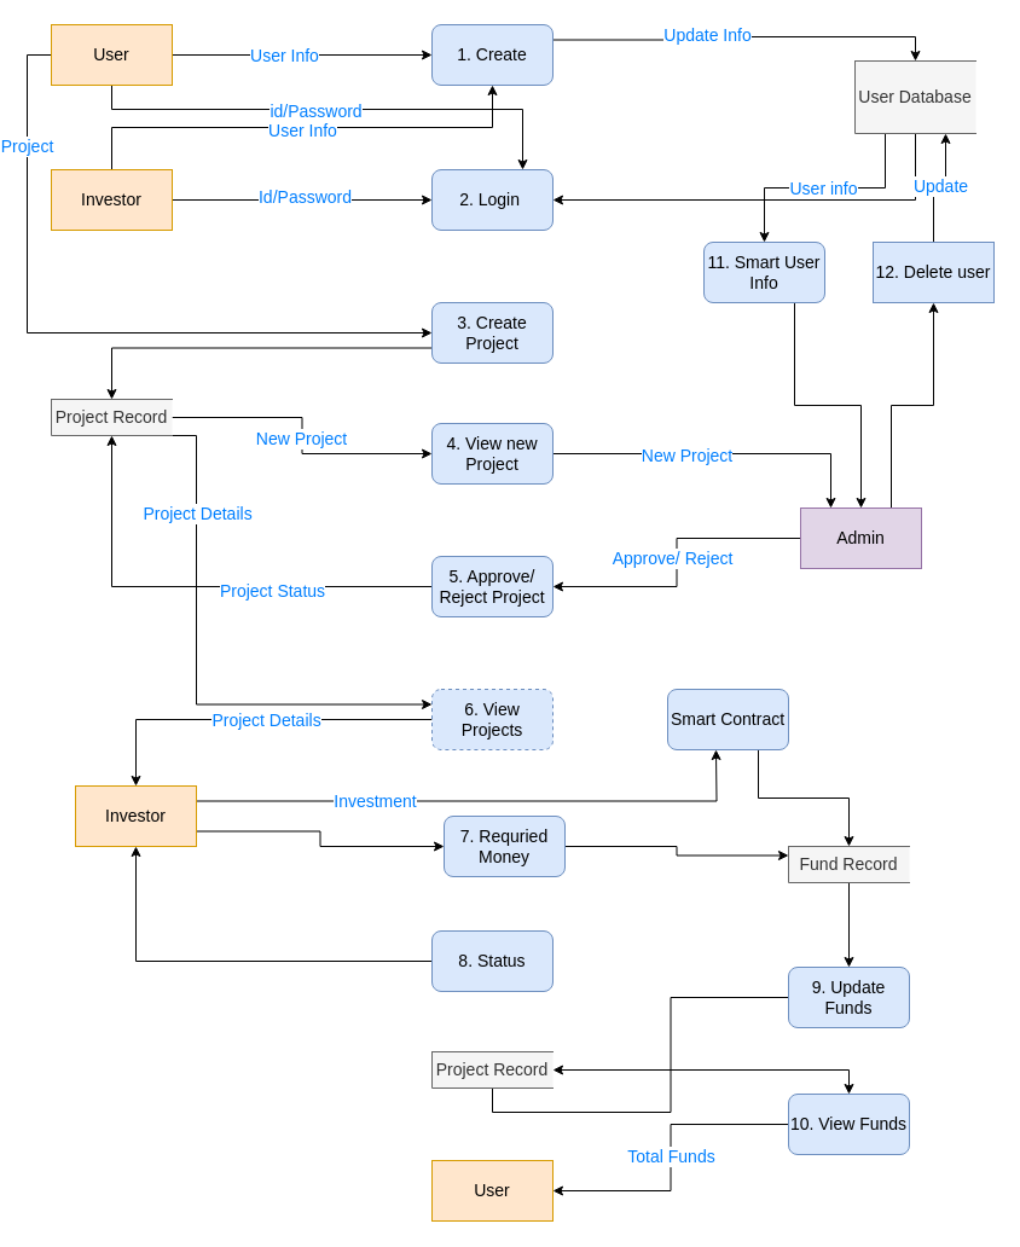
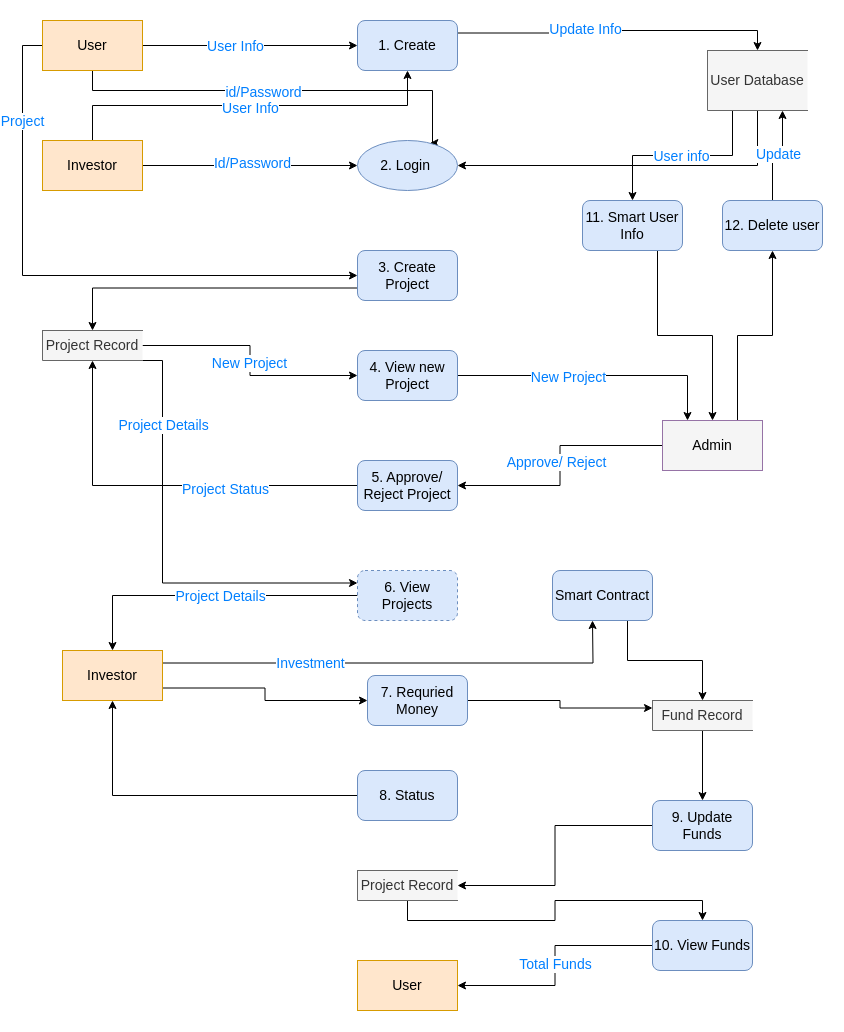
  <mxCell id="0" />
  <mxCell id="1" parent="0" />
  <mxCell id="2" style="edgeStyle=orthogonalEdgeStyle;rounded=0;orthogonalLoop=1;jettySize=auto;html=1;exitX=1;exitY=0.5;exitDx=0;exitDy=0;fontSize=14;fontColor=#007FFF;" parent="1" source="8" target="20" edge="1"><mxGeometry relative="1" as="geometry" /></mxCell>
  <mxCell id="3" value="User Info" style="edgeLabel;html=1;align=center;verticalAlign=middle;resizable=0;points=[];fontSize=14;fontColor=#007FFF;" parent="2" vertex="1" connectable="0"><mxGeometry x="-0.141" y="-5" relative="1" as="geometry"><mxPoint y="-5" as="offset" /></mxGeometry></mxCell>
  <mxCell id="4" style="edgeStyle=orthogonalEdgeStyle;rounded=0;orthogonalLoop=1;jettySize=auto;html=1;exitX=0.5;exitY=1;exitDx=0;exitDy=0;entryX=0.75;entryY=0;entryDx=0;entryDy=0;fontSize=14;fontColor=#007FFF;" parent="1" source="8" target="21" edge="1"><mxGeometry relative="1" as="geometry"><Array as="points"><mxPoint x="70" y="90" /><mxPoint x="410" y="90" /></Array></mxGeometry></mxCell>
  <mxCell id="5" value="id/Password" style="edgeLabel;html=1;align=center;verticalAlign=middle;resizable=0;points=[];fontSize=14;fontColor=#007FFF;" parent="4" vertex="1" connectable="0"><mxGeometry x="-0.084" y="-1" relative="1" as="geometry"><mxPoint as="offset" /></mxGeometry></mxCell>
  <mxCell id="6" style="edgeStyle=orthogonalEdgeStyle;rounded=0;orthogonalLoop=1;jettySize=auto;html=1;exitX=0;exitY=0.5;exitDx=0;exitDy=0;entryX=0;entryY=0.5;entryDx=0;entryDy=0;fontSize=14;fontColor=#007FFF;" parent="1" source="8" target="23" edge="1"><mxGeometry relative="1" as="geometry" /></mxCell>
  <mxCell id="7" value="Project" style="edgeLabel;html=1;align=center;verticalAlign=middle;resizable=0;points=[];fontSize=14;fontColor=#007FFF;" parent="6" vertex="1" connectable="0"><mxGeometry x="-0.578" y="-1" relative="1" as="geometry"><mxPoint y="-28" as="offset" /></mxGeometry></mxCell>
  <mxCell id="8" value="User" style="html=1;dashed=0;whiteSpace=wrap;labelBackgroundColor=none;rounded=0;fontSize=14;fillColor=#ffe6cc;strokeColor=#d79b00;" parent="1" vertex="1"><mxGeometry x="20" y="20" width="100" height="50" as="geometry" /></mxCell>
  <mxCell id="9" style="edgeStyle=orthogonalEdgeStyle;rounded=0;orthogonalLoop=1;jettySize=auto;html=1;exitX=0.5;exitY=0;exitDx=0;exitDy=0;entryX=0.5;entryY=1;entryDx=0;entryDy=0;fontSize=14;fontColor=#007FFF;" parent="1" source="13" target="20" edge="1"><mxGeometry relative="1" as="geometry" /></mxCell>
  <mxCell id="10" value="User Info" style="edgeLabel;html=1;align=center;verticalAlign=middle;resizable=0;points=[];fontSize=14;fontColor=#007FFF;" parent="9" vertex="1" connectable="0"><mxGeometry x="-0.004" y="-2" relative="1" as="geometry"><mxPoint as="offset" /></mxGeometry></mxCell>
  <mxCell id="11" style="edgeStyle=orthogonalEdgeStyle;rounded=0;orthogonalLoop=1;jettySize=auto;html=1;exitX=1;exitY=0.5;exitDx=0;exitDy=0;entryX=0;entryY=0.5;entryDx=0;entryDy=0;fontSize=14;fontColor=#007FFF;" parent="1" source="13" target="21" edge="1"><mxGeometry relative="1" as="geometry" /></mxCell>
  <mxCell id="12" value="Id/Password" style="edgeLabel;html=1;align=center;verticalAlign=middle;resizable=0;points=[];fontSize=14;fontColor=#007FFF;" parent="11" vertex="1" connectable="0"><mxGeometry x="0.014" y="3" relative="1" as="geometry"><mxPoint as="offset" /></mxGeometry></mxCell>
  <mxCell id="13" value="Investor" style="html=1;dashed=0;whiteSpace=wrap;labelBackgroundColor=none;rounded=0;fontSize=14;fillColor=#ffe6cc;strokeColor=#d79b00;" parent="1" vertex="1"><mxGeometry x="20" y="140" width="100" height="50" as="geometry" /></mxCell>
  <mxCell id="14" style="edgeStyle=orthogonalEdgeStyle;rounded=0;orthogonalLoop=1;jettySize=auto;html=1;exitX=0.5;exitY=1;exitDx=0;exitDy=0;entryX=1;entryY=0.5;entryDx=0;entryDy=0;fontSize=14;fontColor=#007FFF;" parent="1" source="17" target="21" edge="1"><mxGeometry relative="1" as="geometry" /></mxCell>
  <mxCell id="15" style="edgeStyle=orthogonalEdgeStyle;rounded=0;orthogonalLoop=1;jettySize=auto;html=1;exitX=0.25;exitY=1;exitDx=0;exitDy=0;fontSize=14;fontColor=#007FFF;" parent="1" source="17" target="60" edge="1"><mxGeometry relative="1" as="geometry" /></mxCell>
  <mxCell id="16" value="User info" style="edgeLabel;html=1;align=center;verticalAlign=middle;resizable=0;points=[];fontSize=14;fontColor=#007FFF;" parent="15" vertex="1" connectable="0"><mxGeometry x="0.022" relative="1" as="geometry"><mxPoint as="offset" /></mxGeometry></mxCell>
  <mxCell id="17" value="User Database" style="html=1;dashed=0;whiteSpace=wrap;shape=partialRectangle;right=0;labelBackgroundColor=none;rounded=1;fontSize=14;fontColor=#333333;fillColor=#f5f5f5;strokeColor=#666666;" parent="1" vertex="1"><mxGeometry x="685" y="50" width="100" height="60" as="geometry" /></mxCell>
  <mxCell id="18" style="edgeStyle=orthogonalEdgeStyle;rounded=0;orthogonalLoop=1;jettySize=auto;html=1;exitX=1;exitY=0.25;exitDx=0;exitDy=0;entryX=0.5;entryY=0;entryDx=0;entryDy=0;fontSize=14;fontColor=#007FFF;" parent="1" source="20" target="17" edge="1"><mxGeometry relative="1" as="geometry" /></mxCell>
  <mxCell id="19" value="Update Info" style="edgeLabel;html=1;align=center;verticalAlign=middle;resizable=0;points=[];fontSize=14;fontColor=#007FFF;" parent="18" vertex="1" connectable="0"><mxGeometry x="-0.194" y="2" relative="1" as="geometry"><mxPoint as="offset" /></mxGeometry></mxCell>
  <mxCell id="20" value="1. Create" style="html=1;dashed=0;whiteSpace=wrap;rounded=1;fontSize=14;fillColor=#dae8fc;strokeColor=#6c8ebf;" parent="1" vertex="1"><mxGeometry x="335" y="20" width="100" height="50" as="geometry" /></mxCell>
- <mxCell id="21" value="2. Login&amp;nbsp;" style="html=1;dashed=0;whiteSpace=wrap;rounded=1;fontSize=14;fillColor=#dae8fc;strokeColor=#6c8ebf;" parent="1" vertex="1"><mxGeometry x="335" y="140" width="100" height="50" as="geometry" /></mxCell>
+ <mxCell id="21" value="2. Login&amp;nbsp;" style="ellipse;html=1;dashed=0;whiteSpace=wrap;fontSize=14;fillColor=#dae8fc;strokeColor=#6c8ebf;" parent="1" vertex="1"><mxGeometry x="335" y="140" width="100" height="50" as="geometry" /></mxCell>
  <mxCell id="22" style="edgeStyle=orthogonalEdgeStyle;rounded=0;orthogonalLoop=1;jettySize=auto;html=1;exitX=0;exitY=0.75;exitDx=0;exitDy=0;entryX=0.5;entryY=0;entryDx=0;entryDy=0;fontSize=14;fontColor=#007FFF;" parent="1" source="23" target="41" edge="1"><mxGeometry relative="1" as="geometry" /></mxCell>
  <mxCell id="23" value="3. Create Project" style="html=1;dashed=0;whiteSpace=wrap;rounded=1;fontSize=14;fillColor=#dae8fc;strokeColor=#6c8ebf;" parent="1" vertex="1"><mxGeometry x="335" y="250" width="100" height="50" as="geometry" /></mxCell>
  <mxCell id="24" style="edgeStyle=orthogonalEdgeStyle;rounded=0;orthogonalLoop=1;jettySize=auto;html=1;exitX=1;exitY=0.5;exitDx=0;exitDy=0;entryX=0.25;entryY=0;entryDx=0;entryDy=0;fontSize=14;fontColor=#007FFF;" parent="1" source="26" target="58" edge="1"><mxGeometry relative="1" as="geometry" /></mxCell>
  <mxCell id="25" value="New Project" style="edgeLabel;html=1;align=center;verticalAlign=middle;resizable=0;points=[];fontSize=14;fontColor=#007FFF;" parent="24" vertex="1" connectable="0"><mxGeometry x="-0.203" y="-1" relative="1" as="geometry"><mxPoint as="offset" /></mxGeometry></mxCell>
  <mxCell id="26" value="4. View new Project" style="html=1;dashed=0;whiteSpace=wrap;rounded=1;fontSize=14;fillColor=#dae8fc;strokeColor=#6c8ebf;" parent="1" vertex="1"><mxGeometry x="335" y="350" width="100" height="50" as="geometry" /></mxCell>
  <mxCell id="27" style="edgeStyle=orthogonalEdgeStyle;rounded=0;orthogonalLoop=1;jettySize=auto;html=1;exitX=0;exitY=0.5;exitDx=0;exitDy=0;entryX=0.5;entryY=1;entryDx=0;entryDy=0;fontSize=14;fontColor=#007FFF;" parent="1" source="29" target="41" edge="1"><mxGeometry relative="1" as="geometry" /></mxCell>
  <mxCell id="28" value="Project Status" style="edgeLabel;html=1;align=center;verticalAlign=middle;resizable=0;points=[];fontSize=14;fontColor=#007FFF;" parent="27" vertex="1" connectable="0"><mxGeometry x="-0.321" y="3" relative="1" as="geometry"><mxPoint x="-1" as="offset" /></mxGeometry></mxCell>
  <mxCell id="29" value="5. Approve/ Reject Project" style="html=1;dashed=0;whiteSpace=wrap;rounded=1;fontSize=14;fillColor=#dae8fc;strokeColor=#6c8ebf;" parent="1" vertex="1"><mxGeometry x="335" y="460" width="100" height="50" as="geometry" /></mxCell>
  <mxCell id="30" style="edgeStyle=orthogonalEdgeStyle;rounded=0;orthogonalLoop=1;jettySize=auto;html=1;exitX=0;exitY=0.5;exitDx=0;exitDy=0;entryX=0.5;entryY=0;entryDx=0;entryDy=0;fontSize=14;fontColor=#007FFF;" parent="1" source="32" target="47" edge="1"><mxGeometry relative="1" as="geometry" /></mxCell>
  <mxCell id="31" value="Project Details" style="edgeLabel;html=1;align=center;verticalAlign=middle;resizable=0;points=[];fontSize=14;fontColor=#007FFF;" parent="30" vertex="1" connectable="0"><mxGeometry x="-0.082" relative="1" as="geometry"><mxPoint as="offset" /></mxGeometry></mxCell>
  <mxCell id="32" value="6. View Projects" style="html=1;dashed=1;whiteSpace=wrap;rounded=1;fontSize=14;fillColor=#dae8fc;strokeColor=#6c8ebf;" parent="1" vertex="1"><mxGeometry x="335" y="570" width="100" height="50" as="geometry" /></mxCell>
  <mxCell id="33" style="edgeStyle=orthogonalEdgeStyle;rounded=0;orthogonalLoop=1;jettySize=auto;html=1;exitX=1;exitY=0.5;exitDx=0;exitDy=0;entryX=0;entryY=0.25;entryDx=0;entryDy=0;fontSize=14;fontColor=#007FFF;" parent="1" source="34" target="64" edge="1"><mxGeometry relative="1" as="geometry" /></mxCell>
  <mxCell id="34" value="7. Requried Money" style="html=1;dashed=0;whiteSpace=wrap;rounded=1;fontSize=14;fillColor=#dae8fc;strokeColor=#6c8ebf;" parent="1" vertex="1"><mxGeometry x="345" y="675" width="100" height="50" as="geometry" /></mxCell>
  <mxCell id="35" style="edgeStyle=orthogonalEdgeStyle;rounded=0;orthogonalLoop=1;jettySize=auto;html=1;exitX=0;exitY=0.5;exitDx=0;exitDy=0;entryX=0.5;entryY=1;entryDx=0;entryDy=0;fontSize=14;fontColor=#007FFF;" parent="1" source="36" target="47" edge="1"><mxGeometry relative="1" as="geometry" /></mxCell>
  <mxCell id="36" value="8. Status" style="html=1;dashed=0;whiteSpace=wrap;rounded=1;fontSize=14;fillColor=#dae8fc;strokeColor=#6c8ebf;" parent="1" vertex="1"><mxGeometry x="335" y="770" width="100" height="50" as="geometry" /></mxCell>
  <mxCell id="37" style="edgeStyle=orthogonalEdgeStyle;rounded=0;orthogonalLoop=1;jettySize=auto;html=1;exitX=1;exitY=0.5;exitDx=0;exitDy=0;entryX=0;entryY=0.5;entryDx=0;entryDy=0;fontSize=14;fontColor=#007FFF;" parent="1" source="41" target="26" edge="1"><mxGeometry relative="1" as="geometry" /></mxCell>
  <mxCell id="38" value="New Project" style="edgeLabel;html=1;align=center;verticalAlign=middle;resizable=0;points=[];fontSize=14;fontColor=#007FFF;" parent="37" vertex="1" connectable="0"><mxGeometry x="0.019" y="-1" relative="1" as="geometry"><mxPoint as="offset" /></mxGeometry></mxCell>
  <mxCell id="39" style="edgeStyle=orthogonalEdgeStyle;rounded=0;orthogonalLoop=1;jettySize=auto;html=1;exitX=0.75;exitY=1;exitDx=0;exitDy=0;entryX=0;entryY=0.25;entryDx=0;entryDy=0;fontSize=14;fontColor=#007FFF;" parent="1" source="41" target="32" edge="1"><mxGeometry relative="1" as="geometry"><Array as="points"><mxPoint x="140" y="360" /><mxPoint x="140" y="582" /></Array></mxGeometry></mxCell>
  <mxCell id="40" value="Project Details" style="edgeLabel;html=1;align=center;verticalAlign=middle;resizable=0;points=[];fontSize=14;fontColor=#007FFF;" parent="39" vertex="1" connectable="0"><mxGeometry x="-0.529" relative="1" as="geometry"><mxPoint as="offset" /></mxGeometry></mxCell>
  <mxCell id="41" value="Project Record" style="html=1;dashed=0;whiteSpace=wrap;shape=partialRectangle;right=0;fontSize=14;fontColor=#333333;fillColor=#f5f5f5;strokeColor=#666666;" parent="1" vertex="1"><mxGeometry x="20" y="330" width="100" height="30" as="geometry" /></mxCell>
  <mxCell id="42" style="edgeStyle=orthogonalEdgeStyle;rounded=0;orthogonalLoop=1;jettySize=auto;html=1;exitX=0.5;exitY=1;exitDx=0;exitDy=0;fontSize=14;fontColor=#007FFF;" parent="1" source="43" target="51" edge="1"><mxGeometry relative="1" as="geometry" /></mxCell>
  <mxCell id="43" value="Project Record" style="html=1;dashed=0;whiteSpace=wrap;shape=partialRectangle;right=0;fontSize=14;fontColor=#333333;fillColor=#f5f5f5;strokeColor=#666666;" parent="1" vertex="1"><mxGeometry x="335" y="870" width="100" height="30" as="geometry" /></mxCell>
  <mxCell id="44" style="edgeStyle=orthogonalEdgeStyle;rounded=0;orthogonalLoop=1;jettySize=auto;html=1;exitX=1;exitY=0.75;exitDx=0;exitDy=0;entryX=0;entryY=0.5;entryDx=0;entryDy=0;fontSize=14;fontColor=#007FFF;" parent="1" source="47" target="34" edge="1"><mxGeometry relative="1" as="geometry" /></mxCell>
  <mxCell id="45" style="edgeStyle=orthogonalEdgeStyle;rounded=0;orthogonalLoop=1;jettySize=auto;html=1;exitX=1;exitY=0.25;exitDx=0;exitDy=0;fontSize=14;fontColor=#007FFF;" parent="1" source="47" edge="1"><mxGeometry relative="1" as="geometry"><mxPoint x="570" y="620" as="targetPoint" /></mxGeometry></mxCell>
  <mxCell id="46" value="Investment" style="edgeLabel;html=1;align=center;verticalAlign=middle;resizable=0;points=[];fontSize=14;fontColor=#007FFF;" parent="45" vertex="1" connectable="0"><mxGeometry x="-0.38" relative="1" as="geometry"><mxPoint as="offset" /></mxGeometry></mxCell>
  <mxCell id="47" value="Investor" style="html=1;dashed=0;whiteSpace=wrap;labelBackgroundColor=none;rounded=0;fontSize=14;fillColor=#ffe6cc;strokeColor=#d79b00;" parent="1" vertex="1"><mxGeometry x="40" y="650" width="100" height="50" as="geometry" /></mxCell>
  <mxCell id="48" value="User" style="html=1;dashed=0;whiteSpace=wrap;labelBackgroundColor=none;rounded=0;fontSize=14;fillColor=#ffe6cc;strokeColor=#d79b00;" parent="1" vertex="1"><mxGeometry x="335" y="960" width="100" height="50" as="geometry" /></mxCell>
  <mxCell id="49" style="edgeStyle=orthogonalEdgeStyle;rounded=0;orthogonalLoop=1;jettySize=auto;html=1;exitX=0;exitY=0.5;exitDx=0;exitDy=0;entryX=1;entryY=0.5;entryDx=0;entryDy=0;fontSize=14;fontColor=#007FFF;" parent="1" source="51" target="48" edge="1"><mxGeometry relative="1" as="geometry" /></mxCell>
  <mxCell id="50" value="Total Funds" style="edgeLabel;html=1;align=center;verticalAlign=middle;resizable=0;points=[];fontSize=14;fontColor=#007FFF;" parent="49" vertex="1" connectable="0"><mxGeometry x="-0.003" relative="1" as="geometry"><mxPoint y="-1" as="offset" /></mxGeometry></mxCell>
- <mxCell id="51" value="10. View Funds" style="html=1;dashed=0;whiteSpace=wrap;rounded=1;fontSize=14;fillColor=#dae8fc;strokeColor=#6c8ebf;" parent="1" vertex="1"><mxGeometry x="630" y="905" width="100" height="50" as="geometry" /></mxCell>
+ <mxCell id="51" value="10. View Funds" style="html=1;dashed=0;whiteSpace=wrap;rounded=1;fontSize=14;fillColor=#dae8fc;strokeColor=#6c8ebf;" parent="1" vertex="1"><mxGeometry x="630" y="920" width="100" height="50" as="geometry" /></mxCell>
  <mxCell id="52" style="edgeStyle=orthogonalEdgeStyle;rounded=0;orthogonalLoop=1;jettySize=auto;html=1;exitX=0.5;exitY=0;exitDx=0;exitDy=0;entryX=0.5;entryY=1;entryDx=0;entryDy=0;startArrow=classic;startFill=1;endArrow=none;endFill=0;fontSize=14;fontColor=#007FFF;" parent="1" source="54" target="64" edge="1"><mxGeometry relative="1" as="geometry" /></mxCell>
  <mxCell id="53" style="edgeStyle=orthogonalEdgeStyle;rounded=0;orthogonalLoop=1;jettySize=auto;html=1;exitX=0;exitY=0.5;exitDx=0;exitDy=0;entryX=1;entryY=0.5;entryDx=0;entryDy=0;fontSize=14;fontColor=#007FFF;" parent="1" source="54" target="43" edge="1"><mxGeometry relative="1" as="geometry" /></mxCell>
  <mxCell id="54" value="9. Update Funds" style="html=1;dashed=0;whiteSpace=wrap;rounded=1;fontSize=14;fillColor=#dae8fc;strokeColor=#6c8ebf;" parent="1" vertex="1"><mxGeometry x="630" y="800" width="100" height="50" as="geometry" /></mxCell>
  <mxCell id="55" style="edgeStyle=orthogonalEdgeStyle;rounded=0;orthogonalLoop=1;jettySize=auto;html=1;exitX=0;exitY=0.5;exitDx=0;exitDy=0;entryX=1;entryY=0.5;entryDx=0;entryDy=0;fontSize=14;fontColor=#007FFF;" parent="1" source="58" target="29" edge="1"><mxGeometry relative="1" as="geometry" /></mxCell>
  <mxCell id="56" value="Approve/ Reject" style="edgeLabel;html=1;align=center;verticalAlign=middle;resizable=0;points=[];fontSize=14;fontColor=#007FFF;" parent="55" vertex="1" connectable="0"><mxGeometry x="-0.032" y="-4" relative="1" as="geometry"><mxPoint as="offset" /></mxGeometry></mxCell>
  <mxCell id="57" style="edgeStyle=orthogonalEdgeStyle;rounded=0;orthogonalLoop=1;jettySize=auto;html=1;exitX=0.75;exitY=0;exitDx=0;exitDy=0;entryX=0.5;entryY=1;entryDx=0;entryDy=0;fontSize=14;fontColor=#007FFF;" parent="1" source="58" target="63" edge="1"><mxGeometry relative="1" as="geometry" /></mxCell>
- <mxCell id="58" value="Admin" style="html=1;dashed=0;whiteSpace=wrap;fontSize=14;fillColor=#e1d5e7;strokeColor=#9673a6;" parent="1" vertex="1"><mxGeometry x="640" y="420" width="100" height="50" as="geometry" /></mxCell>
+ <mxCell id="58" value="Admin" style="html=1;dashed=0;whiteSpace=wrap;fontSize=14;fillColor=#f5f5f5;strokeColor=#9673a6;" parent="1" vertex="1"><mxGeometry x="640" y="420" width="100" height="50" as="geometry" /></mxCell>
  <mxCell id="59" style="edgeStyle=orthogonalEdgeStyle;rounded=0;orthogonalLoop=1;jettySize=auto;html=1;exitX=0.75;exitY=1;exitDx=0;exitDy=0;entryX=0.5;entryY=0;entryDx=0;entryDy=0;fontSize=14;fontColor=#007FFF;" parent="1" source="60" target="58" edge="1"><mxGeometry relative="1" as="geometry" /></mxCell>
  <mxCell id="60" value="11. Smart User Info" style="html=1;dashed=0;whiteSpace=wrap;rounded=1;fontSize=14;fillColor=#dae8fc;strokeColor=#6c8ebf;" parent="1" vertex="1"><mxGeometry x="560" y="200" width="100" height="50" as="geometry" /></mxCell>
  <mxCell id="61" style="edgeStyle=orthogonalEdgeStyle;rounded=0;orthogonalLoop=1;jettySize=auto;html=1;exitX=0.5;exitY=0;exitDx=0;exitDy=0;entryX=0.75;entryY=1;entryDx=0;entryDy=0;fontSize=14;fontColor=#007FFF;" parent="1" source="63" target="17" edge="1"><mxGeometry relative="1" as="geometry" /></mxCell>
  <mxCell id="62" value="Update" style="edgeLabel;html=1;align=center;verticalAlign=middle;resizable=0;points=[];fontSize=14;fontColor=#007FFF;" parent="61" vertex="1" connectable="0"><mxGeometry x="0.003" y="2" relative="1" as="geometry"><mxPoint as="offset" /></mxGeometry></mxCell>
- <mxCell id="63" value="12. Delete user" style="html=1;dashed=0;whiteSpace=wrap;fontSize=14;fillColor=#dae8fc;strokeColor=#6c8ebf;rounded=0;" parent="1" vertex="1"><mxGeometry x="700" y="200" width="100" height="50" as="geometry" /></mxCell>
+ <mxCell id="63" value="12. Delete user" style="html=1;dashed=0;whiteSpace=wrap;rounded=1;fontSize=14;fillColor=#dae8fc;strokeColor=#6c8ebf;" parent="1" vertex="1"><mxGeometry x="700" y="200" width="100" height="50" as="geometry" /></mxCell>
  <mxCell id="64" value="Fund Record" style="html=1;dashed=0;whiteSpace=wrap;shape=partialRectangle;right=0;fontSize=14;fontColor=#333333;fillColor=#f5f5f5;strokeColor=#666666;" parent="1" vertex="1"><mxGeometry x="630" y="700" width="100" height="30" as="geometry" /></mxCell>
  <mxCell id="65" style="edgeStyle=orthogonalEdgeStyle;rounded=0;orthogonalLoop=1;jettySize=auto;html=1;exitX=0.75;exitY=1;exitDx=0;exitDy=0;entryX=0.5;entryY=0;entryDx=0;entryDy=0;fontSize=14;fontColor=#007FFF;" parent="1" source="66" target="64" edge="1"><mxGeometry relative="1" as="geometry" /></mxCell>
  <mxCell id="66" value="Smart Contract" style="html=1;dashed=0;whiteSpace=wrap;rounded=1;fontSize=14;fillColor=#dae8fc;strokeColor=#6c8ebf;" parent="1" vertex="1"><mxGeometry x="530" y="570" width="100" height="50" as="geometry" /></mxCell>
